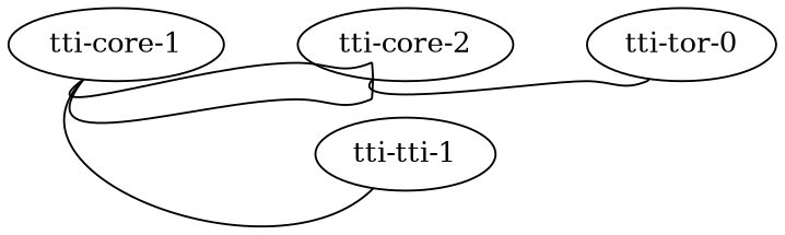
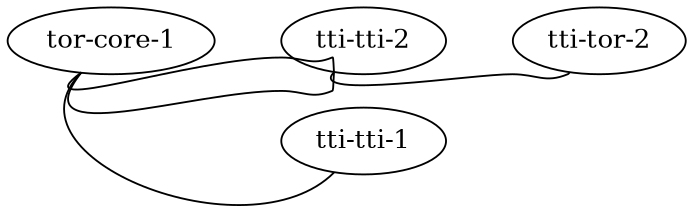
  graph {
    rankdir=LR
    node [config="./helper_scripts/extra_switch_config.sh" function=leaf memory=1024 os="CumulusCommunity/cumulus-vx" version="3.7.8"]
    edge [headport=swp47 tailport=swp32]
-   "tti-core-1" [mgmt_ip="192.168.200.1"]
-   "tti-core-2" [mgmt_ip="192.168.200.2"]
+   "tti-core-1" [mgmt_ip="192.168.200.1" label="tor-core-1"]
+   "tti-core-2" [mgmt_ip="192.168.200.2" label="tti-tti-2"]
    n3 [label="tti-tti-1" mgmt_ip="192.168.200.11"]
-   "tti-tor-2" [mgmt_ip="192.168.200.12" label="tti-tor-0"]
+   "tti-tor-2" [mgmt_ip="192.168.200.12"]
    "tti-core-1" -- "tti-core-2" [headport=swp53 tailport=swp53]
    "tti-core-1" -- "tti-core-2" [headport=swp54 tailport=swp54]
    "tti-core-1" -- n3
    "tti-core-2" -- "tti-tor-2"
  }
